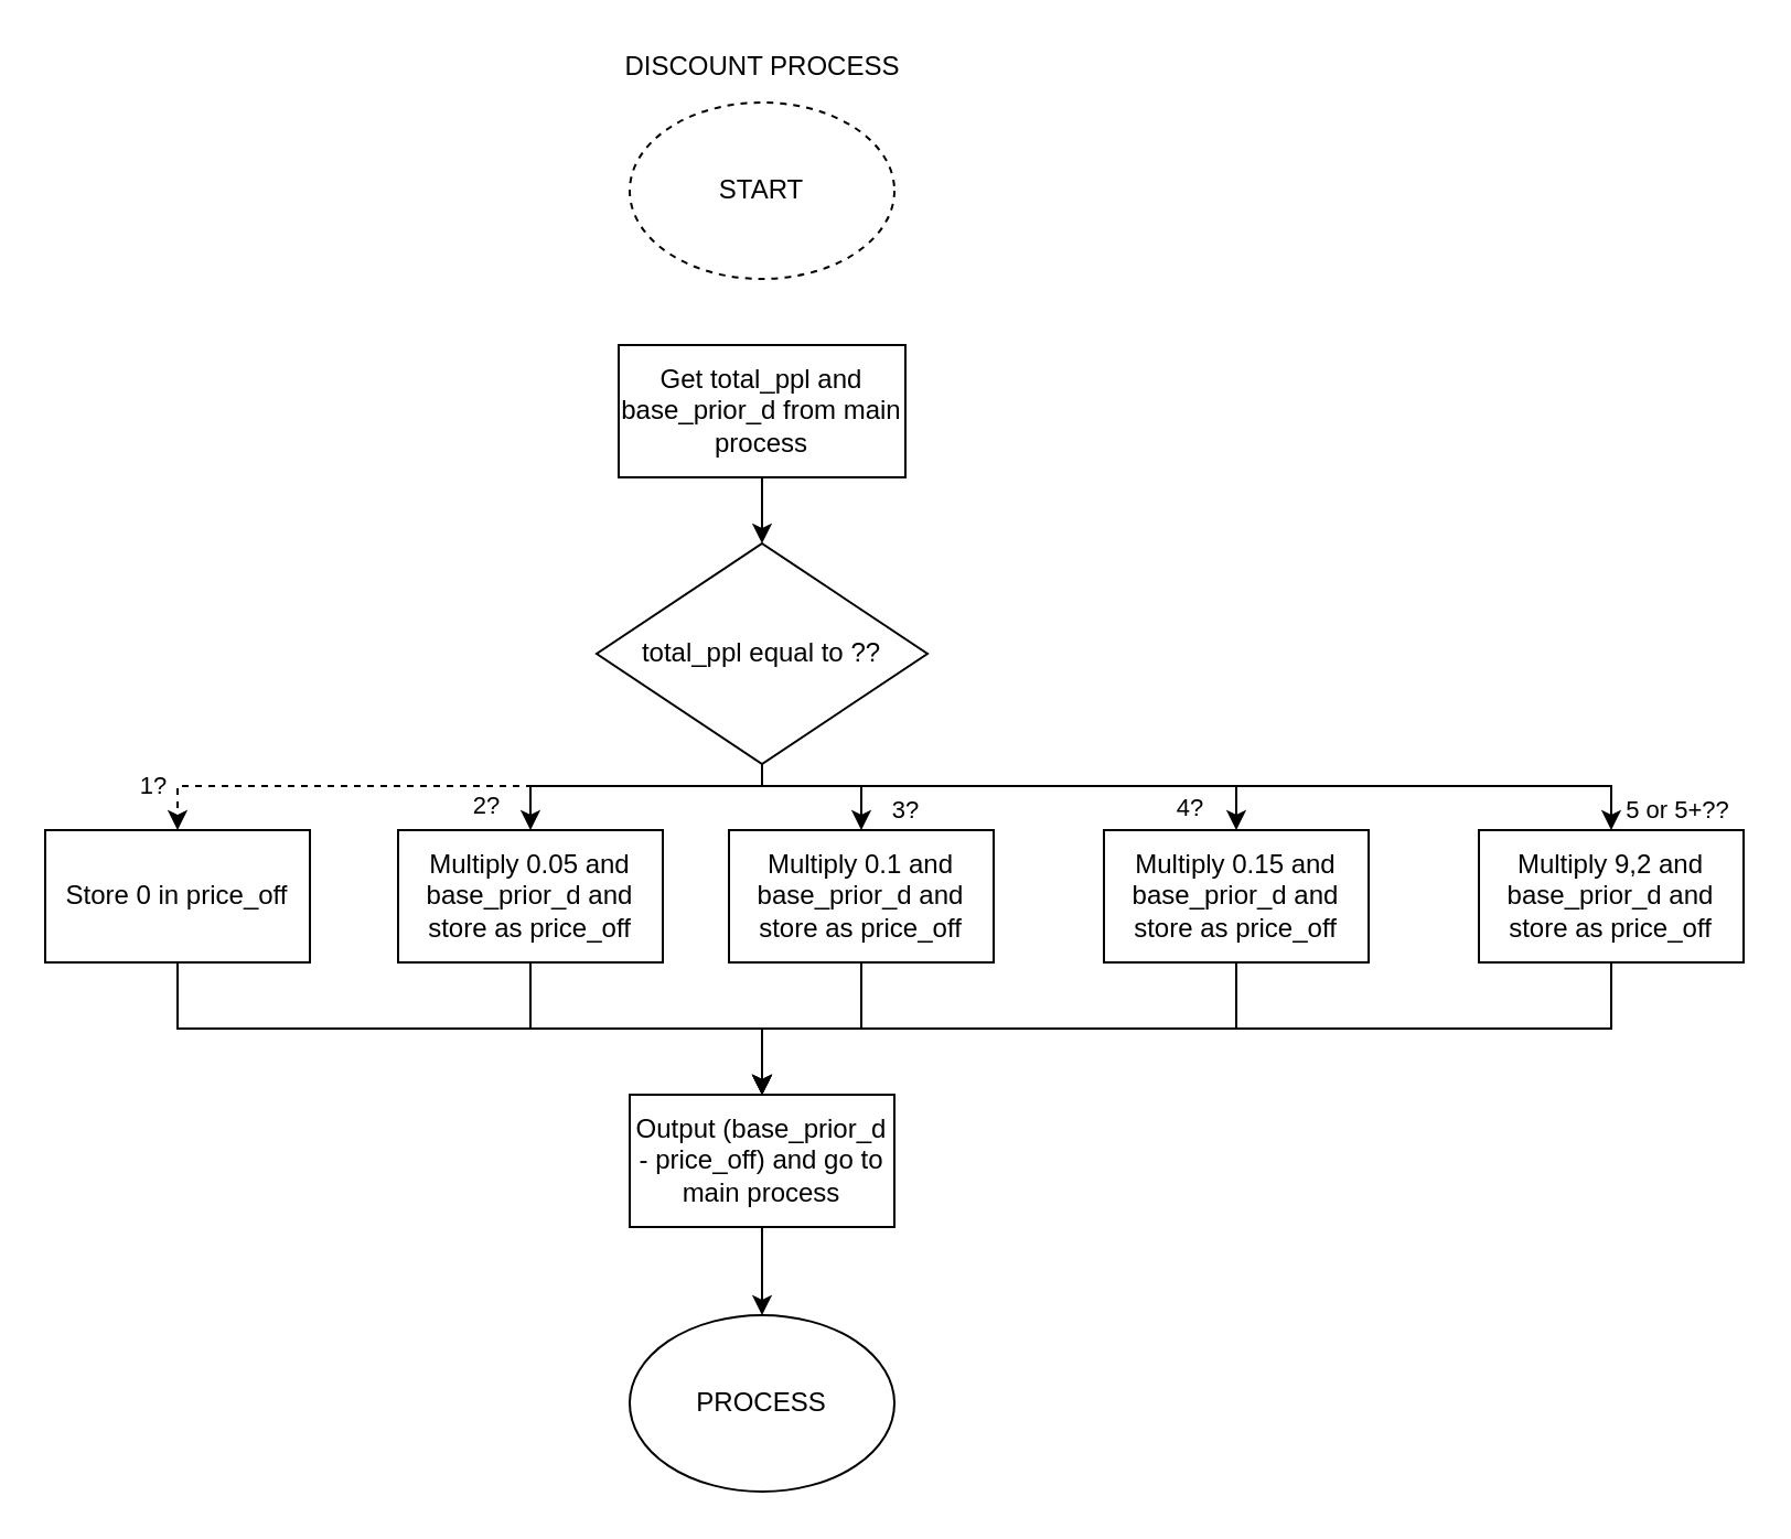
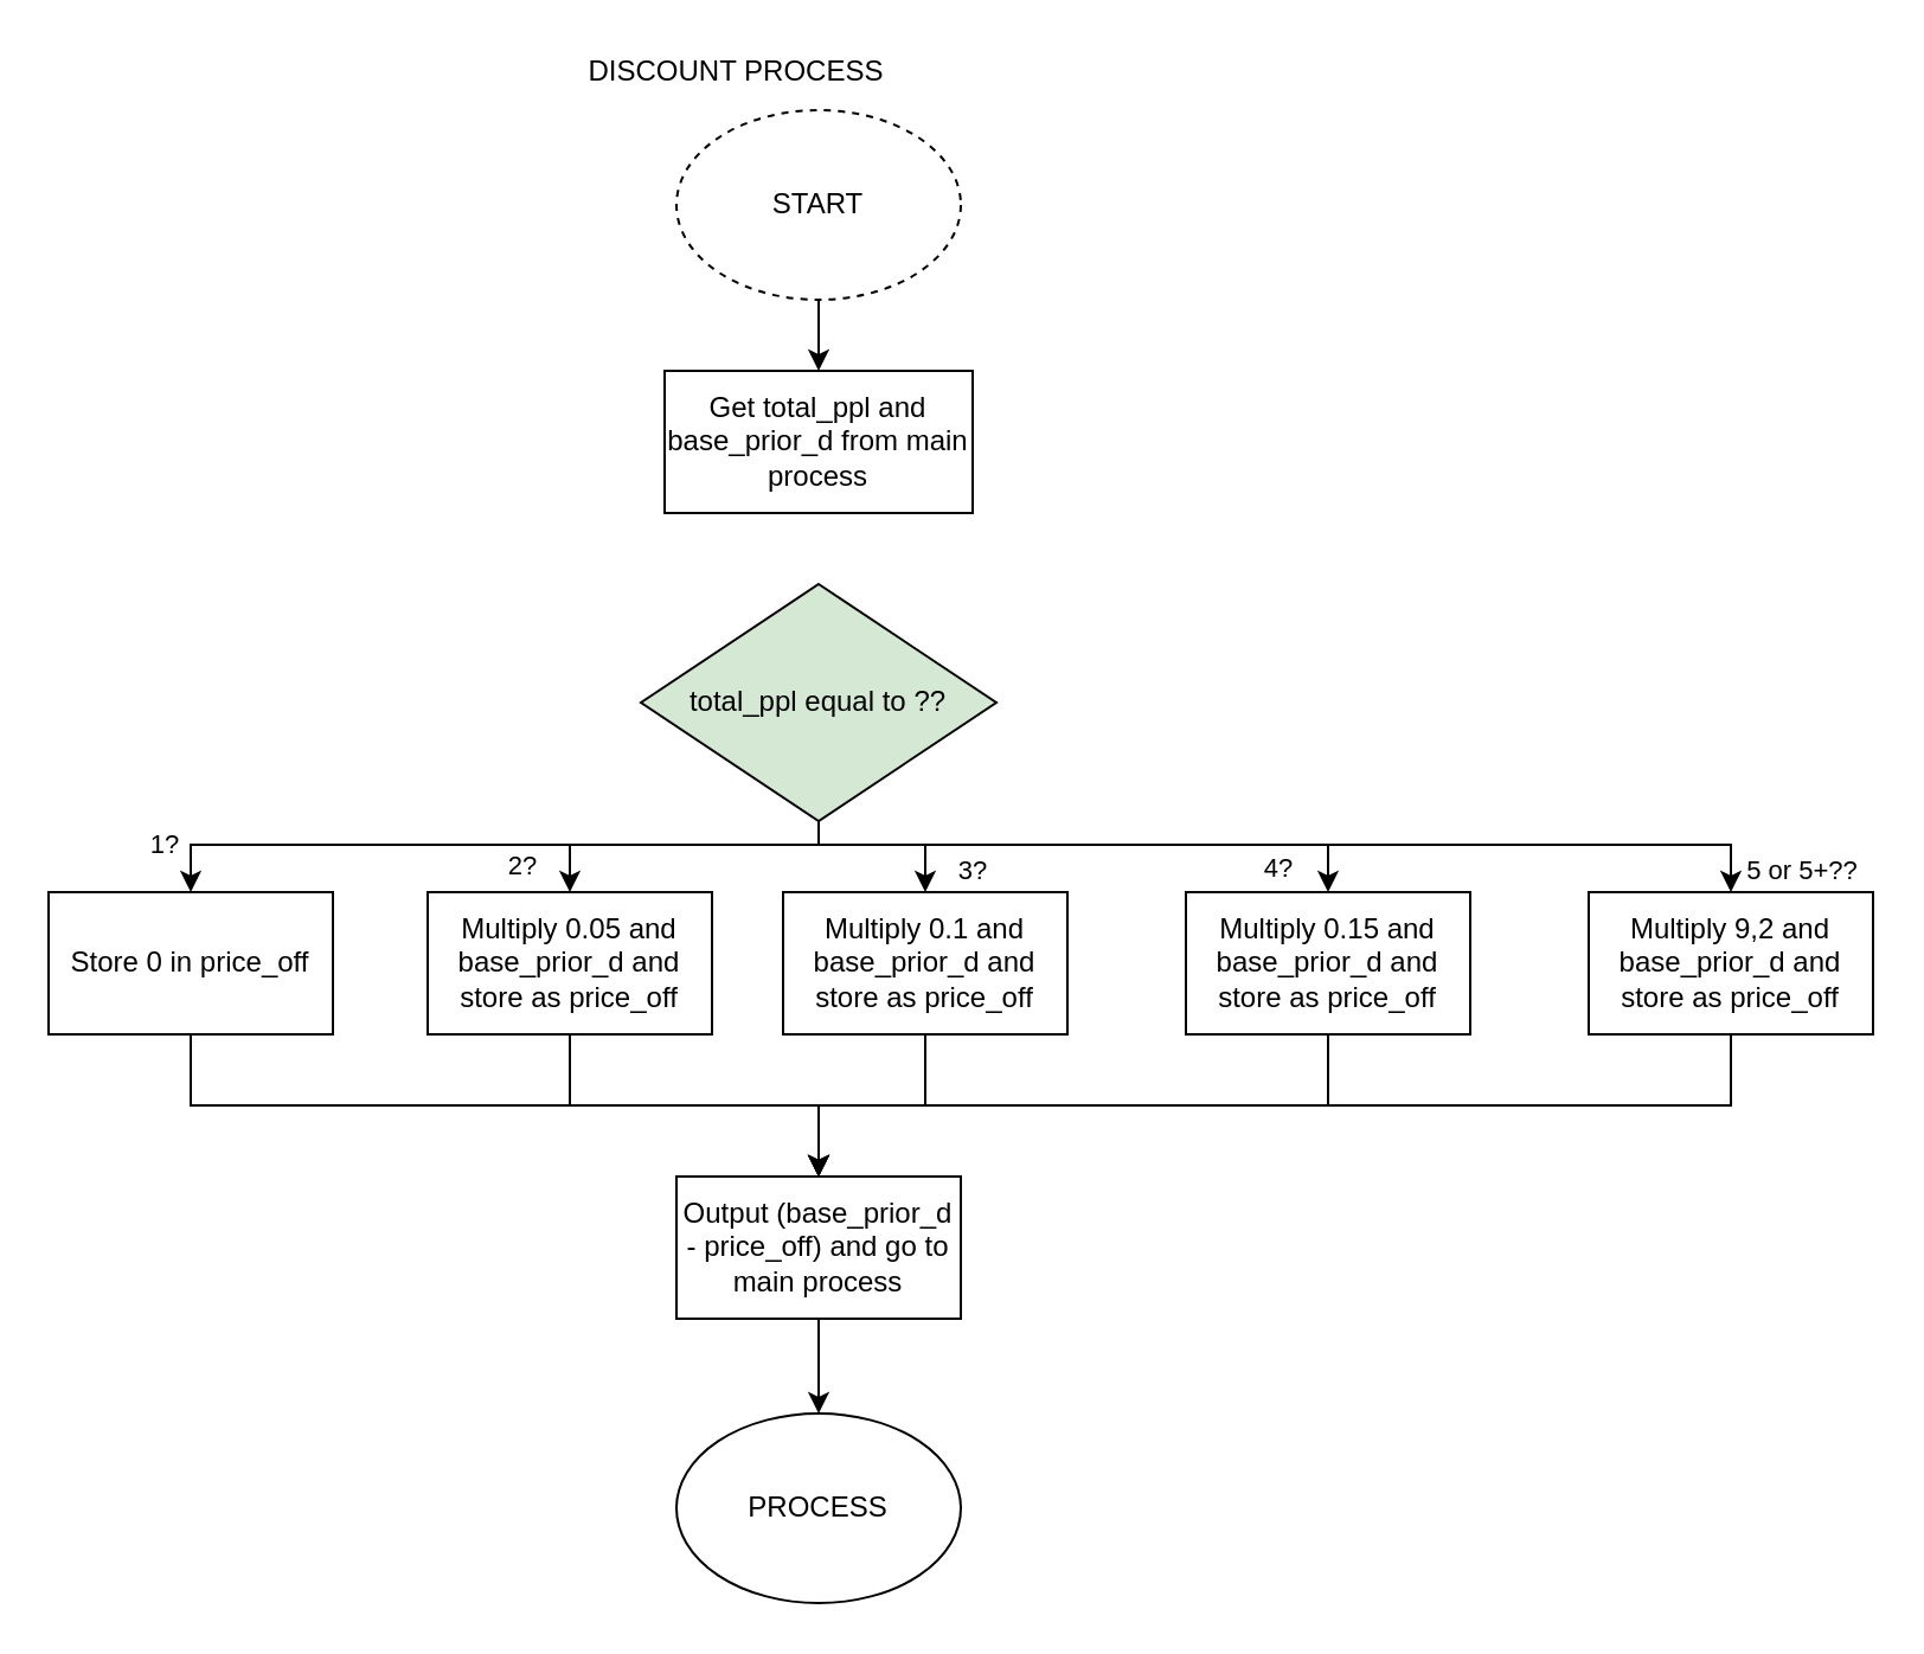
  <mxCell id="0" />
  <mxCell id="1" parent="0" />
- <mxCell id="2" value="" style="edgeStyle=orthogonalEdgeStyle;rounded=0;orthogonalLoop=1;jettySize=auto;html=1;" edge="1" parent="1" source="3" target="15"><mxGeometry relative="1" as="geometry" /></mxCell>
  <mxCell id="3" value="Get total_ppl and base_prior_d from main process" style="rounded=0;whiteSpace=wrap;html=1;" vertex="1" parent="1"><mxGeometry x="280" y="156" width="130" height="60" as="geometry" /></mxCell>
  <mxCell id="4" value="" style="edgeStyle=orthogonalEdgeStyle;rounded=0;orthogonalLoop=1;jettySize=auto;html=1;" edge="1" parent="1" source="5" target="9"><mxGeometry relative="1" as="geometry" /></mxCell>
  <mxCell id="5" value="Output (base_prior_d - price_off) and go to main process" style="rounded=0;whiteSpace=wrap;html=1;" vertex="1" parent="1"><mxGeometry x="285" y="496" width="120" height="60" as="geometry" /></mxCell>
- <mxCell id="6" value="DISCOUNT PROCESS" style="text;html=1;align=center;verticalAlign=middle;resizable=0;points=[];autosize=1;" vertex="1" parent="1"><mxGeometry x="275" y="20" width="140" height="20" as="geometry" /></mxCell>
+ <mxCell id="6" value="DISCOUNT PROCESS" style="text;html=1;align=center;verticalAlign=middle;resizable=0;points=[];autosize=1;" vertex="1" parent="1"><mxGeometry x="240" y="20" width="140" height="20" as="geometry" /></mxCell>
+ <mxCell id="7" value="" style="edgeStyle=orthogonalEdgeStyle;rounded=0;orthogonalLoop=1;jettySize=auto;html=1;" edge="1" parent="1" source="8" target="3"><mxGeometry relative="1" as="geometry" /></mxCell>
  <mxCell id="8" value="START" style="ellipse;whiteSpace=wrap;html=1;dashed=1;" vertex="1" parent="1"><mxGeometry x="285" y="46" width="120" height="80" as="geometry" /></mxCell>
  <mxCell id="9" value="PROCESS" style="ellipse;whiteSpace=wrap;html=1;" vertex="1" parent="1"><mxGeometry x="285" y="596" width="120" height="80" as="geometry" /></mxCell>
- <mxCell id="10" value="1?" style="edgeStyle=orthogonalEdgeStyle;rounded=0;orthogonalLoop=1;jettySize=auto;html=1;exitX=0.5;exitY=1;exitDx=0;exitDy=0;entryX=0.5;entryY=0;entryDx=0;entryDy=0;dashed=1;" edge="1" parent="1" source="15" target="17"><mxGeometry x="0.864" y="-10" relative="1" as="geometry"><Array as="points"><mxPoint x="345" y="356" /><mxPoint x="80" y="356" /></Array><mxPoint x="-1" as="offset" /></mxGeometry></mxCell>
+ <mxCell id="10" value="1?" style="edgeStyle=orthogonalEdgeStyle;rounded=0;orthogonalLoop=1;jettySize=auto;html=1;exitX=0.5;exitY=1;exitDx=0;exitDy=0;entryX=0.5;entryY=0;entryDx=0;entryDy=0;" edge="1" parent="1" source="15" target="17"><mxGeometry x="0.864" y="-10" relative="1" as="geometry"><Array as="points"><mxPoint x="345" y="356" /><mxPoint x="80" y="356" /></Array><mxPoint x="-1" as="offset" /></mxGeometry></mxCell>
  <mxCell id="11" value="2?" style="edgeStyle=orthogonalEdgeStyle;rounded=0;orthogonalLoop=1;jettySize=auto;html=1;exitX=0.5;exitY=1;exitDx=0;exitDy=0;entryX=0.5;entryY=0;entryDx=0;entryDy=0;" edge="1" parent="1" source="15" target="19"><mxGeometry x="0.852" y="-20" relative="1" as="geometry"><Array as="points"><mxPoint x="345" y="356" /><mxPoint x="240" y="356" /></Array><mxPoint y="-1" as="offset" /></mxGeometry></mxCell>
  <mxCell id="12" value="3?" style="edgeStyle=orthogonalEdgeStyle;rounded=0;orthogonalLoop=1;jettySize=auto;html=1;exitX=0.5;exitY=1;exitDx=0;exitDy=0;entryX=0.5;entryY=0;entryDx=0;entryDy=0;" edge="1" parent="1" source="15" target="21"><mxGeometry x="0.733" y="20" relative="1" as="geometry"><Array as="points"><mxPoint x="345" y="356" /><mxPoint x="390" y="356" /></Array><mxPoint y="1" as="offset" /></mxGeometry></mxCell>
  <mxCell id="13" value="4?" style="edgeStyle=orthogonalEdgeStyle;rounded=0;orthogonalLoop=1;jettySize=auto;html=1;exitX=0.5;exitY=1;exitDx=0;exitDy=0;entryX=0.5;entryY=0;entryDx=0;entryDy=0;" edge="1" parent="1" source="15" target="23"><mxGeometry x="0.673" y="-10" relative="1" as="geometry"><Array as="points"><mxPoint x="345" y="356" /><mxPoint x="560" y="356" /></Array><mxPoint x="-1" as="offset" /></mxGeometry></mxCell>
  <mxCell id="14" value="5 or 5+??" style="edgeStyle=orthogonalEdgeStyle;rounded=0;orthogonalLoop=1;jettySize=auto;html=1;exitX=0.5;exitY=1;exitDx=0;exitDy=0;" edge="1" parent="1" source="15" target="25"><mxGeometry x="0.954" y="30" relative="1" as="geometry"><Array as="points"><mxPoint x="345" y="356" /><mxPoint x="730" y="356" /></Array><mxPoint y="1" as="offset" /></mxGeometry></mxCell>
- <mxCell id="15" value="total_ppl equal to ??" style="rhombus;whiteSpace=wrap;html=1;" vertex="1" parent="1"><mxGeometry x="270" y="246" width="150" height="100" as="geometry" /></mxCell>
+ <mxCell id="15" value="total_ppl equal to ??" style="rhombus;whiteSpace=wrap;html=1;fillColor=#d5e8d4;" vertex="1" parent="1"><mxGeometry x="270" y="246" width="150" height="100" as="geometry" /></mxCell>
  <mxCell id="16" style="edgeStyle=orthogonalEdgeStyle;rounded=0;orthogonalLoop=1;jettySize=auto;html=1;entryX=0.5;entryY=0;entryDx=0;entryDy=0;" edge="1" parent="1" source="17" target="5"><mxGeometry relative="1" as="geometry"><Array as="points"><mxPoint x="80" y="466" /><mxPoint x="345" y="466" /></Array></mxGeometry></mxCell>
  <mxCell id="17" value="Store 0 in price_off" style="rounded=0;whiteSpace=wrap;html=1;" vertex="1" parent="1"><mxGeometry x="20" y="376" width="120" height="60" as="geometry" /></mxCell>
  <mxCell id="18" style="edgeStyle=orthogonalEdgeStyle;rounded=0;orthogonalLoop=1;jettySize=auto;html=1;entryX=0.5;entryY=0;entryDx=0;entryDy=0;" edge="1" parent="1" source="19" target="5"><mxGeometry relative="1" as="geometry" /></mxCell>
  <mxCell id="19" value="Multiply 0.05 and base_prior_d and store as price_off" style="rounded=0;whiteSpace=wrap;html=1;" vertex="1" parent="1"><mxGeometry x="180" y="376" width="120" height="60" as="geometry" /></mxCell>
  <mxCell id="20" style="edgeStyle=orthogonalEdgeStyle;rounded=0;orthogonalLoop=1;jettySize=auto;html=1;entryX=0.5;entryY=0;entryDx=0;entryDy=0;" edge="1" parent="1" source="21" target="5"><mxGeometry relative="1" as="geometry" /></mxCell>
  <mxCell id="21" value="Multiply 0.1 and base_prior_d and store as price_off" style="rounded=0;whiteSpace=wrap;html=1;" vertex="1" parent="1"><mxGeometry x="330" y="376" width="120" height="60" as="geometry" /></mxCell>
  <mxCell id="22" style="edgeStyle=orthogonalEdgeStyle;rounded=0;orthogonalLoop=1;jettySize=auto;html=1;entryX=0.5;entryY=0;entryDx=0;entryDy=0;" edge="1" parent="1" source="23" target="5"><mxGeometry relative="1" as="geometry"><Array as="points"><mxPoint x="560" y="466" /><mxPoint x="345" y="466" /></Array></mxGeometry></mxCell>
  <mxCell id="23" value="Multiply 0.15 and base_prior_d and store as price_off" style="rounded=0;whiteSpace=wrap;html=1;" vertex="1" parent="1"><mxGeometry x="500" y="376" width="120" height="60" as="geometry" /></mxCell>
  <mxCell id="24" style="edgeStyle=orthogonalEdgeStyle;rounded=0;orthogonalLoop=1;jettySize=auto;html=1;entryX=0.5;entryY=0;entryDx=0;entryDy=0;" edge="1" parent="1" source="25" target="5"><mxGeometry relative="1" as="geometry"><Array as="points"><mxPoint x="730" y="466" /><mxPoint x="345" y="466" /></Array></mxGeometry></mxCell>
  <mxCell id="25" value="Multiply 9,2 and base_prior_d and store as price_off" style="rounded=0;whiteSpace=wrap;html=1;" vertex="1" parent="1"><mxGeometry x="670" y="376" width="120" height="60" as="geometry" /></mxCell>
